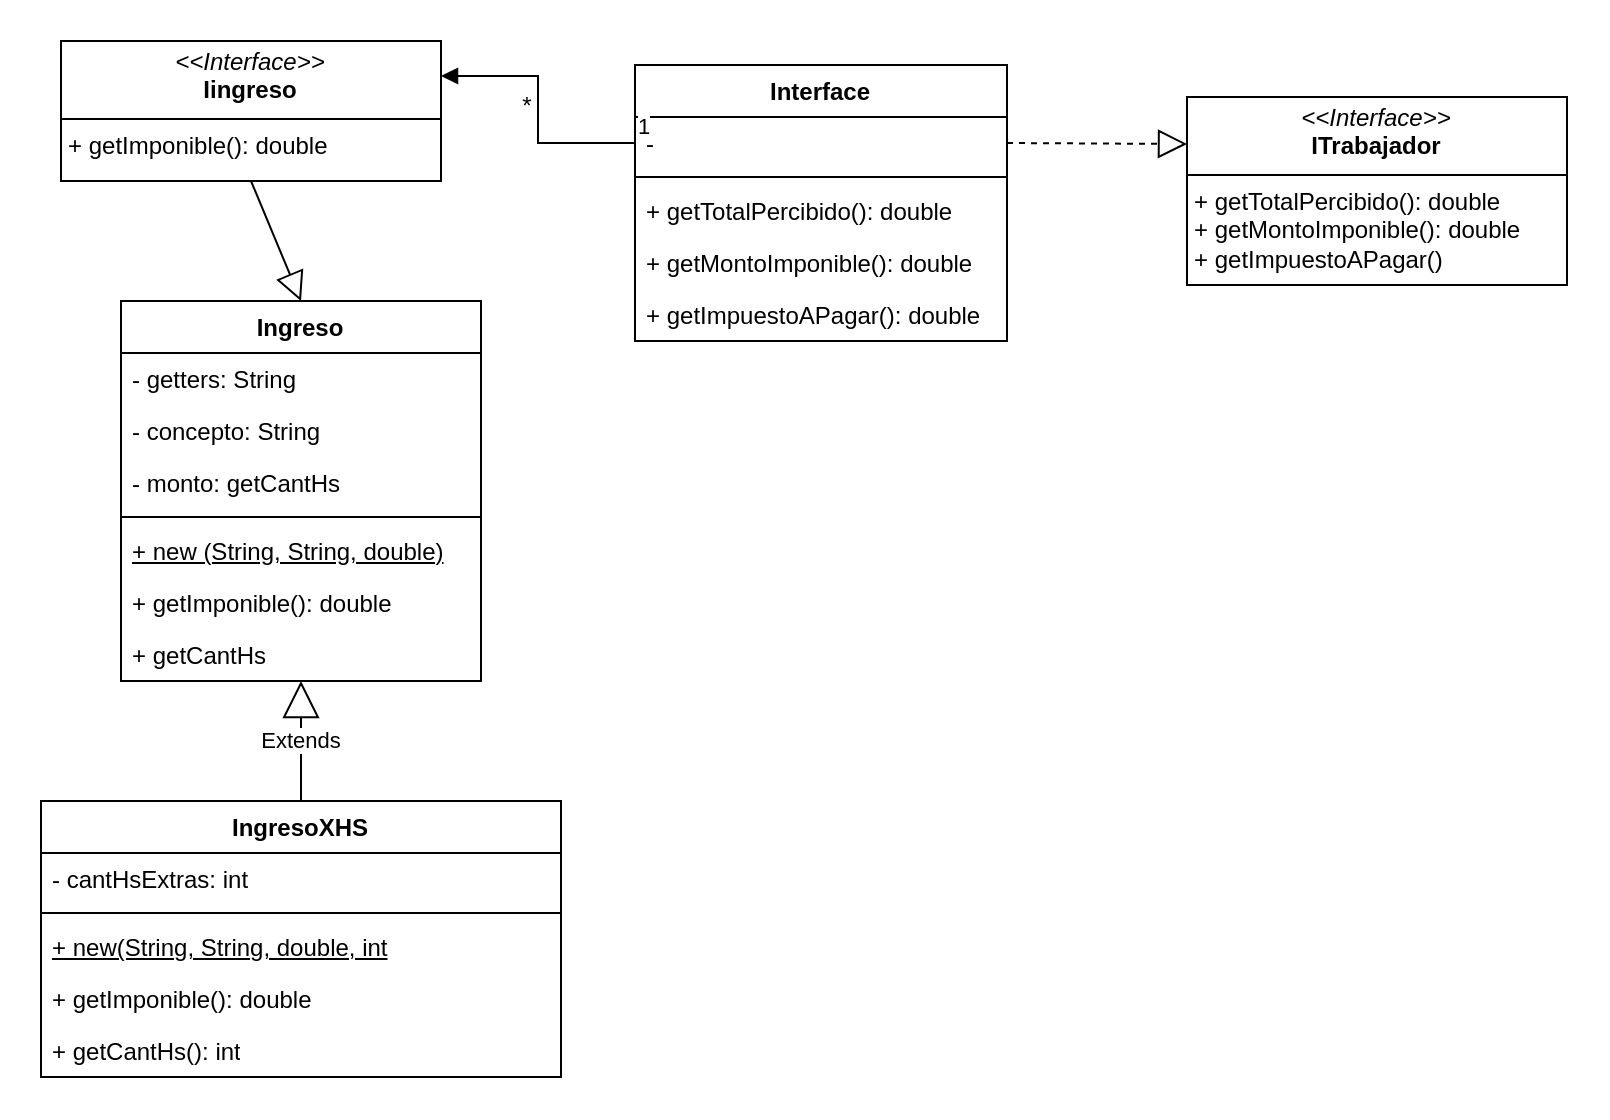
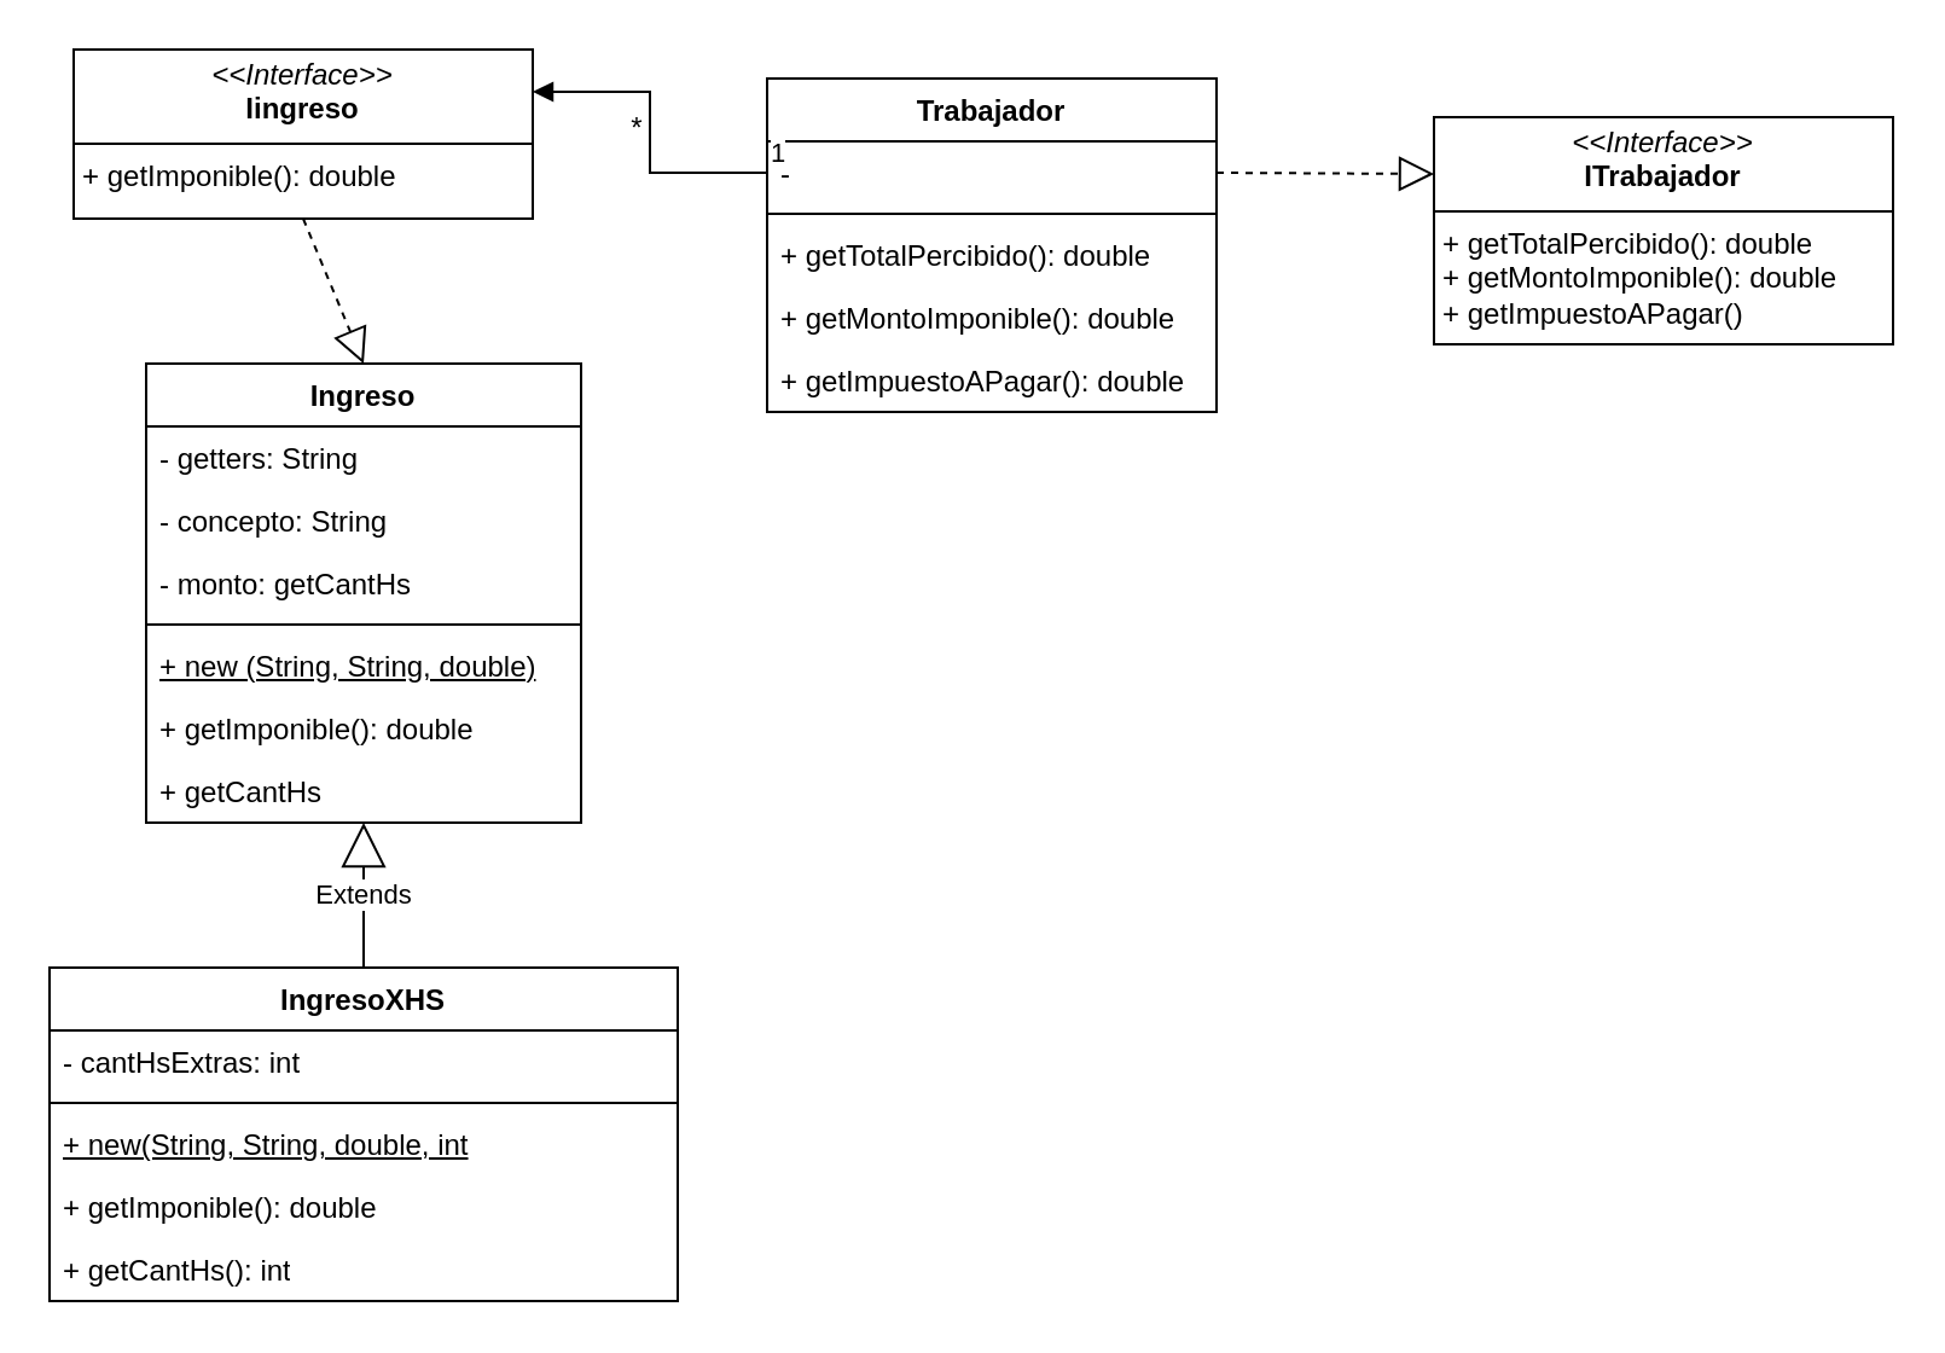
  <mxCell id="0" />
  <mxCell id="1" parent="0" />
- <mxCell id="2" value="Interface" style="swimlane;fontStyle=1;align=center;verticalAlign=top;childLayout=stackLayout;horizontal=1;startSize=26;horizontalStack=0;resizeParent=1;resizeParentMax=0;resizeLast=0;collapsible=1;marginBottom=0;whiteSpace=wrap;html=1;" vertex="1" parent="1"><mxGeometry x="317" y="32" width="186" height="138" as="geometry" /></mxCell>
+ <mxCell id="2" value="Trabajador" style="swimlane;fontStyle=1;align=center;verticalAlign=top;childLayout=stackLayout;horizontal=1;startSize=26;horizontalStack=0;resizeParent=1;resizeParentMax=0;resizeLast=0;collapsible=1;marginBottom=0;whiteSpace=wrap;html=1;" vertex="1" parent="1"><mxGeometry x="317" y="32" width="186" height="138" as="geometry" /></mxCell>
  <mxCell id="3" value="-" style="text;strokeColor=none;fillColor=none;align=left;verticalAlign=top;spacingLeft=4;spacingRight=4;overflow=hidden;rotatable=0;points=[[0,0.5],[1,0.5]];portConstraint=eastwest;whiteSpace=wrap;html=1;" vertex="1" parent="2"><mxGeometry y="26" width="186" height="26" as="geometry" /></mxCell>
  <mxCell id="4" value="" style="line;strokeWidth=1;fillColor=none;align=left;verticalAlign=middle;spacingTop=-1;spacingLeft=3;spacingRight=3;rotatable=0;labelPosition=right;points=[];portConstraint=eastwest;strokeColor=inherit;" vertex="1" parent="2"><mxGeometry y="52" width="186" height="8" as="geometry" /></mxCell>
  <mxCell id="5" value="+ getTotalPercibido(): double" style="text;strokeColor=none;fillColor=none;align=left;verticalAlign=top;spacingLeft=4;spacingRight=4;overflow=hidden;rotatable=0;points=[[0,0.5],[1,0.5]];portConstraint=eastwest;whiteSpace=wrap;html=1;" vertex="1" parent="2"><mxGeometry y="60" width="186" height="26" as="geometry" /></mxCell>
  <mxCell id="6" value="+&amp;nbsp;getMontoImponible(): double" style="text;strokeColor=none;fillColor=none;align=left;verticalAlign=top;spacingLeft=4;spacingRight=4;overflow=hidden;rotatable=0;points=[[0,0.5],[1,0.5]];portConstraint=eastwest;whiteSpace=wrap;html=1;" vertex="1" parent="2"><mxGeometry y="86" width="186" height="26" as="geometry" /></mxCell>
  <mxCell id="7" value="+ getImpuestoAPagar(): double" style="text;strokeColor=none;fillColor=none;align=left;verticalAlign=top;spacingLeft=4;spacingRight=4;overflow=hidden;rotatable=0;points=[[0,0.5],[1,0.5]];portConstraint=eastwest;whiteSpace=wrap;html=1;" vertex="1" parent="2"><mxGeometry y="112" width="186" height="26" as="geometry" /></mxCell>
  <mxCell id="8" value="&lt;p style=&quot;margin:0px;margin-top:4px;text-align:center;&quot;&gt;&lt;i&gt;&amp;lt;&amp;lt;Interface&amp;gt;&amp;gt;&lt;/i&gt;&lt;br&gt;&lt;b&gt;ITrabajador&lt;/b&gt;&lt;/p&gt;&lt;hr size=&quot;1&quot; style=&quot;border-style:solid;&quot;&gt;&lt;p style=&quot;margin:0px;margin-left:4px;&quot;&gt;+ getTotalPercibido(): double&lt;br&gt;+&amp;nbsp;getMontoImponible(): double&lt;/p&gt;&lt;p style=&quot;margin:0px;margin-left:4px;&quot;&gt;+ getImpuestoAPagar()&lt;/p&gt;" style="verticalAlign=top;align=left;overflow=fill;html=1;whiteSpace=wrap;" vertex="1" parent="1"><mxGeometry x="593" y="48" width="190" height="94" as="geometry" /></mxCell>
  <mxCell id="9" value="Ingreso" style="swimlane;fontStyle=1;align=center;verticalAlign=top;childLayout=stackLayout;horizontal=1;startSize=26;horizontalStack=0;resizeParent=1;resizeParentMax=0;resizeLast=0;collapsible=1;marginBottom=0;whiteSpace=wrap;html=1;" vertex="1" parent="1"><mxGeometry x="60" y="150" width="180" height="190" as="geometry" /></mxCell>
  <mxCell id="10" value="- getters: String" style="text;strokeColor=none;fillColor=none;align=left;verticalAlign=top;spacingLeft=4;spacingRight=4;overflow=hidden;rotatable=0;points=[[0,0.5],[1,0.5]];portConstraint=eastwest;whiteSpace=wrap;html=1;" vertex="1" parent="9"><mxGeometry y="26" width="180" height="26" as="geometry" /></mxCell>
  <mxCell id="11" value="- concepto: String" style="text;strokeColor=none;fillColor=none;align=left;verticalAlign=top;spacingLeft=4;spacingRight=4;overflow=hidden;rotatable=0;points=[[0,0.5],[1,0.5]];portConstraint=eastwest;whiteSpace=wrap;html=1;" vertex="1" parent="9"><mxGeometry y="52" width="180" height="26" as="geometry" /></mxCell>
  <mxCell id="12" value="- monto: getCantHs" style="text;strokeColor=none;fillColor=none;align=left;verticalAlign=top;spacingLeft=4;spacingRight=4;overflow=hidden;rotatable=0;points=[[0,0.5],[1,0.5]];portConstraint=eastwest;whiteSpace=wrap;html=1;" vertex="1" parent="9"><mxGeometry y="78" width="180" height="26" as="geometry" /></mxCell>
  <mxCell id="13" value="" style="line;strokeWidth=1;fillColor=none;align=left;verticalAlign=middle;spacingTop=-1;spacingLeft=3;spacingRight=3;rotatable=0;labelPosition=right;points=[];portConstraint=eastwest;strokeColor=inherit;" vertex="1" parent="9"><mxGeometry y="104" width="180" height="8" as="geometry" /></mxCell>
  <mxCell id="14" value="&lt;u&gt;+ new (String, String, double)&lt;/u&gt;" style="text;strokeColor=none;fillColor=none;align=left;verticalAlign=top;spacingLeft=4;spacingRight=4;overflow=hidden;rotatable=0;points=[[0,0.5],[1,0.5]];portConstraint=eastwest;whiteSpace=wrap;html=1;" vertex="1" parent="9"><mxGeometry y="112" width="180" height="26" as="geometry" /></mxCell>
  <mxCell id="15" value="+ getImponible(): double" style="text;strokeColor=none;fillColor=none;align=left;verticalAlign=top;spacingLeft=4;spacingRight=4;overflow=hidden;rotatable=0;points=[[0,0.5],[1,0.5]];portConstraint=eastwest;whiteSpace=wrap;html=1;" vertex="1" parent="9"><mxGeometry y="138" width="180" height="26" as="geometry" /></mxCell>
  <mxCell id="16" value="+ getCantHs" style="text;strokeColor=none;fillColor=none;align=left;verticalAlign=top;spacingLeft=4;spacingRight=4;overflow=hidden;rotatable=0;points=[[0,0.5],[1,0.5]];portConstraint=eastwest;whiteSpace=wrap;html=1;" vertex="1" parent="9"><mxGeometry y="164" width="180" height="26" as="geometry" /></mxCell>
  <mxCell id="17" value="IngresoXHS" style="swimlane;fontStyle=1;align=center;verticalAlign=top;childLayout=stackLayout;horizontal=1;startSize=26;horizontalStack=0;resizeParent=1;resizeParentMax=0;resizeLast=0;collapsible=1;marginBottom=0;whiteSpace=wrap;html=1;" vertex="1" parent="1"><mxGeometry x="20" y="400" width="260" height="138" as="geometry" /></mxCell>
  <mxCell id="18" value="- cantHsExtras: int" style="text;strokeColor=none;fillColor=none;align=left;verticalAlign=top;spacingLeft=4;spacingRight=4;overflow=hidden;rotatable=0;points=[[0,0.5],[1,0.5]];portConstraint=eastwest;whiteSpace=wrap;html=1;" vertex="1" parent="17"><mxGeometry y="26" width="260" height="26" as="geometry" /></mxCell>
  <mxCell id="19" value="" style="line;strokeWidth=1;fillColor=none;align=left;verticalAlign=middle;spacingTop=-1;spacingLeft=3;spacingRight=3;rotatable=0;labelPosition=right;points=[];portConstraint=eastwest;strokeColor=inherit;" vertex="1" parent="17"><mxGeometry y="52" width="260" height="8" as="geometry" /></mxCell>
  <mxCell id="20" value="&lt;u&gt;+ new(String, String, double, int&lt;/u&gt;" style="text;strokeColor=none;fillColor=none;align=left;verticalAlign=top;spacingLeft=4;spacingRight=4;overflow=hidden;rotatable=0;points=[[0,0.5],[1,0.5]];portConstraint=eastwest;whiteSpace=wrap;html=1;" vertex="1" parent="17"><mxGeometry y="60" width="260" height="26" as="geometry" /></mxCell>
  <mxCell id="21" value="+ getImponible(): double" style="text;strokeColor=none;fillColor=none;align=left;verticalAlign=top;spacingLeft=4;spacingRight=4;overflow=hidden;rotatable=0;points=[[0,0.5],[1,0.5]];portConstraint=eastwest;whiteSpace=wrap;html=1;" vertex="1" parent="17"><mxGeometry y="86" width="260" height="26" as="geometry" /></mxCell>
  <mxCell id="22" value="+ getCantHs(): int" style="text;strokeColor=none;fillColor=none;align=left;verticalAlign=top;spacingLeft=4;spacingRight=4;overflow=hidden;rotatable=0;points=[[0,0.5],[1,0.5]];portConstraint=eastwest;whiteSpace=wrap;html=1;" vertex="1" parent="17"><mxGeometry y="112" width="260" height="26" as="geometry" /></mxCell>
  <mxCell id="23" value="Extends" style="endArrow=block;endSize=16;endFill=0;html=1;rounded=0;exitX=0.5;exitY=0;exitDx=0;exitDy=0;" edge="1" parent="1" source="17" target="9"><mxGeometry width="160" relative="1" as="geometry"><mxPoint x="360" y="160" as="sourcePoint" /><mxPoint x="520" y="160" as="targetPoint" /></mxGeometry></mxCell>
  <mxCell id="24" value="&lt;p style=&quot;margin:0px;margin-top:4px;text-align:center;&quot;&gt;&lt;i&gt;&amp;lt;&amp;lt;Interface&amp;gt;&amp;gt;&lt;/i&gt;&lt;br&gt;&lt;b&gt;Iingreso&lt;/b&gt;&lt;/p&gt;&lt;hr size=&quot;1&quot; style=&quot;border-style:solid;&quot;&gt;&lt;p style=&quot;margin:0px;margin-left:4px;&quot;&gt;+ getImponible(): double&lt;/p&gt;" style="verticalAlign=top;align=left;overflow=fill;html=1;whiteSpace=wrap;" vertex="1" parent="1"><mxGeometry x="30" y="20" width="190" height="70" as="geometry" /></mxCell>
  <mxCell id="25" value="" style="endArrow=block;dashed=1;endFill=0;endSize=12;html=1;rounded=0;exitX=1;exitY=0.5;exitDx=0;exitDy=0;entryX=0;entryY=0.25;entryDx=0;entryDy=0;" edge="1" parent="1" source="3" target="8"><mxGeometry width="160" relative="1" as="geometry"><mxPoint x="343" y="170" as="sourcePoint" /><mxPoint x="503" y="170" as="targetPoint" /></mxGeometry></mxCell>
- <mxCell id="26" value="" style="endArrow=block;dashed=0;endFill=0;endSize=12;html=1;rounded=0;exitX=0.5;exitY=1;exitDx=0;exitDy=0;entryX=0.5;entryY=0;entryDx=0;entryDy=0;" edge="1" parent="1" source="24" target="9"><mxGeometry width="160" relative="1" as="geometry"><mxPoint x="323" y="160" as="sourcePoint" /><mxPoint x="503" y="170" as="targetPoint" /></mxGeometry></mxCell>
+ <mxCell id="26" value="" style="endArrow=block;dashed=1;endFill=0;endSize=12;html=1;rounded=0;exitX=0.5;exitY=1;exitDx=0;exitDy=0;entryX=0.5;entryY=0;entryDx=0;entryDy=0;" edge="1" parent="1" source="24" target="9"><mxGeometry width="160" relative="1" as="geometry"><mxPoint x="323" y="160" as="sourcePoint" /><mxPoint x="503" y="170" as="targetPoint" /></mxGeometry></mxCell>
  <mxCell id="27" value="" style="endArrow=block;endFill=1;html=1;edgeStyle=orthogonalEdgeStyle;align=left;verticalAlign=top;rounded=0;exitX=0;exitY=0.5;exitDx=0;exitDy=0;entryX=1;entryY=0.25;entryDx=0;entryDy=0;" edge="1" parent="1" source="3" target="24"><mxGeometry x="-1" relative="1" as="geometry"><mxPoint x="343" y="170" as="sourcePoint" /><mxPoint x="503" y="170" as="targetPoint" /></mxGeometry></mxCell>
  <mxCell id="28" value="1" style="edgeLabel;resizable=0;html=1;align=left;verticalAlign=bottom;" connectable="0" vertex="1" parent="27"><mxGeometry x="-1" relative="1" as="geometry" /></mxCell>
  <mxCell id="29" value="*" style="text;html=1;align=center;verticalAlign=middle;resizable=0;points=[];autosize=1;strokeColor=none;fillColor=none;" vertex="1" parent="1"><mxGeometry x="248" y="38" width="30" height="30" as="geometry" /></mxCell>
